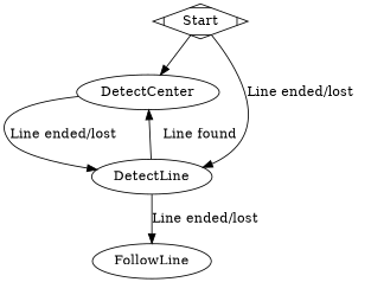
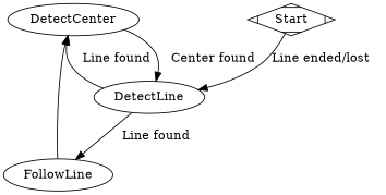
  strict digraph {
    DetectCenter
    DetectLine
    FollowLine
    Start [shape=Mdiamond]
-   DetectCenter -> DetectLine [label="Line ended/lost   "]
+   DetectCenter -> DetectLine [label="   Center found"]
    DetectLine -> DetectCenter [label="   Line found"]
-   DetectLine -> FollowLine [label="Line ended/lost   "]
-   Start -> DetectCenter
+   DetectLine -> FollowLine [label="   Line found"]
+   FollowLine -> DetectCenter
    Start -> DetectLine [label="Line ended/lost   "]
  }
